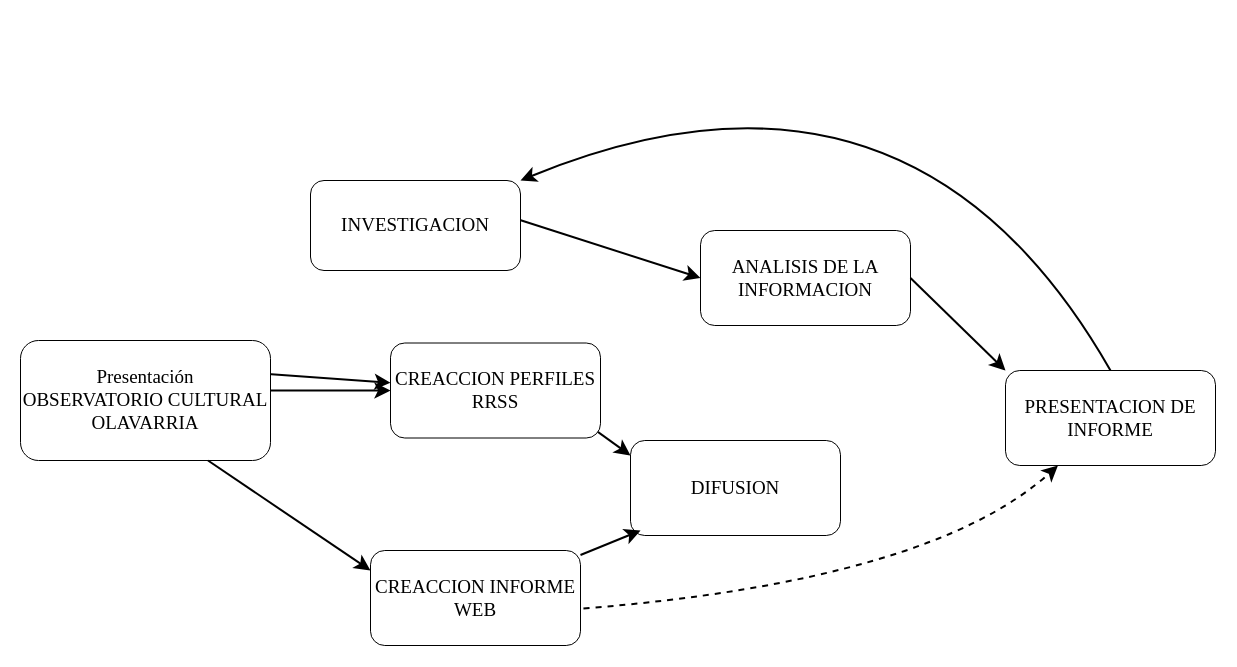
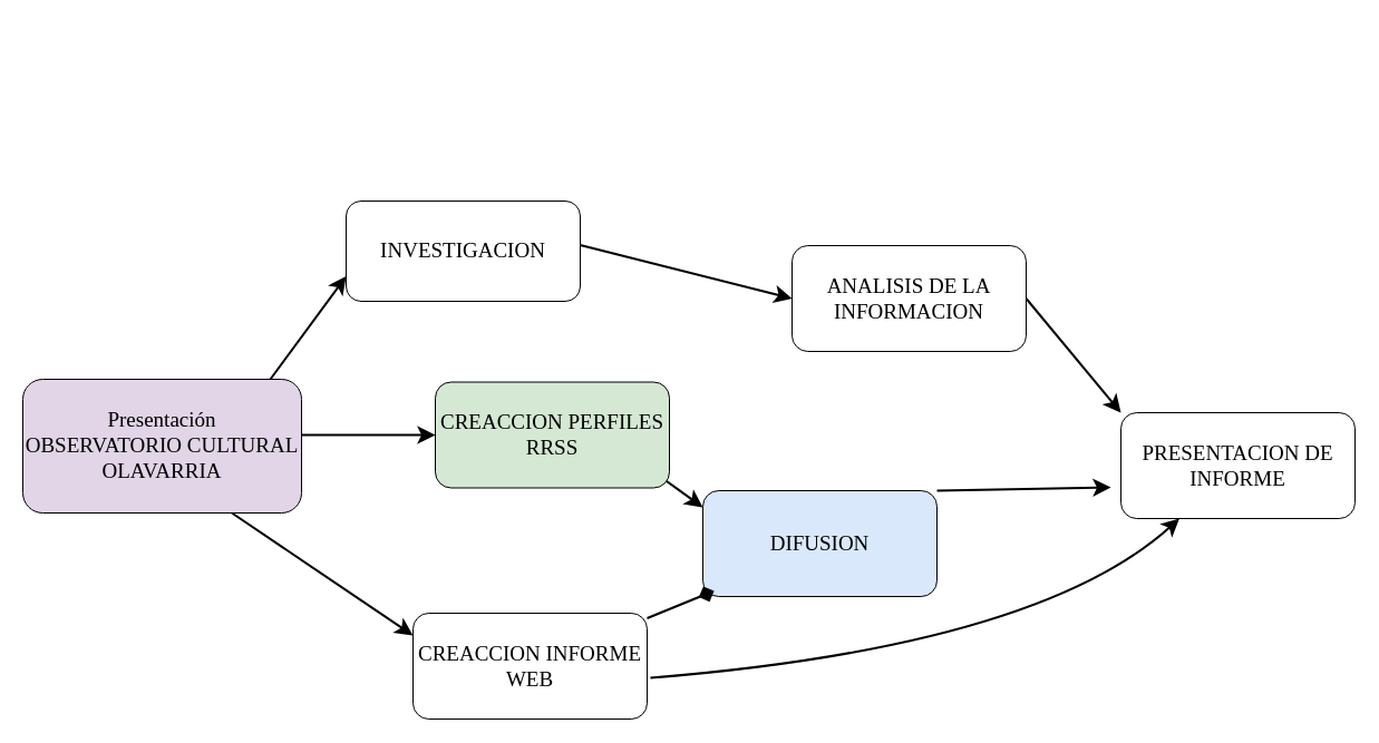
  <mxCell id="0" style=";html=1;" />
  <mxCell id="1" style=";html=1;" parent="0" />
- <mxCell id="2" style="edgeStyle=none;curved=1;html=1;startSize=10;endArrow=classic;endFill=1;endSize=10;strokeColor=#000000;strokeWidth=2;fontSize=12;exitX=0.8;exitY=0.25;exitDx=0;exitDy=0;exitPerimeter=0;" parent="1" source="7" target="10" edge="1"><mxGeometry relative="1" as="geometry"><mxPoint x="460" y="390" as="targetPoint" /></mxGeometry></mxCell>
+ <mxCell id="2" style="edgeStyle=none;curved=1;html=1;startSize=10;endArrow=classic;endFill=1;endSize=10;strokeColor=#000000;strokeWidth=2;fontSize=12;entryX=0;entryY=0.75;entryDx=0;entryDy=0;exitX=0.8;exitY=0.25;exitDx=0;exitDy=0;exitPerimeter=0;" parent="1" source="7" target="8" edge="1"><mxGeometry relative="1" as="geometry"><mxPoint x="460" y="390" as="targetPoint" /></mxGeometry></mxCell>
  <mxCell id="3" style="edgeStyle=none;curved=1;html=1;startSize=10;endFill=1;endSize=10;strokeWidth=2;fontSize=12;" parent="1" source="4" target="10" edge="1"><mxGeometry relative="1" as="geometry"><mxPoint x="450" y="550" as="targetPoint" /></mxGeometry></mxCell>
  <mxCell id="4" value="Presentacion Observatorio Cultural" style="ellipse;whiteSpace=wrap;html=1;rounded=0;shadow=1;strokeWidth=4;fontSize=30;align=center;fillColor=#f5f5f5;fontColor=#333333;strokeColor=#666666;" parent="1" vertex="1"><mxGeometry x="30" y="350" width="210" height="80" as="geometry" /></mxCell>
  <mxCell id="5" style="edgeStyle=none;curved=1;html=1;startSize=10;endFill=1;endSize=10;strokeWidth=2;fontSize=12;entryX=0;entryY=0.158;entryDx=0;entryDy=0;entryPerimeter=0;" parent="1" target="13" edge="1"><mxGeometry relative="1" as="geometry"><mxPoint x="540" y="390" as="sourcePoint" /><mxPoint x="670" y="390" as="targetPoint" /></mxGeometry></mxCell>
  <mxCell id="6" style="edgeStyle=none;curved=1;html=1;startSize=10;endFill=1;endSize=10;strokeWidth=2;fontSize=12;exitX=0.99;exitY=0.433;exitDx=0;exitDy=0;exitPerimeter=0;entryX=0;entryY=0.5;entryDx=0;entryDy=0;" parent="1" source="8" target="9" edge="1"><mxGeometry relative="1" as="geometry"><mxPoint x="670" y="170" as="targetPoint" /></mxGeometry></mxCell>
- <mxCell id="7" value="&lt;font face=&quot;Verdana&quot;&gt;&lt;span style=&quot;font-size: 19px&quot;&gt;Presentación&lt;/span&gt;&lt;br&gt;&lt;span style=&quot;font-size: 19px&quot;&gt;OBSERVATORIO CULTURAL OLAVARRIA&lt;/span&gt;&lt;/font&gt;" style="rounded=1;whiteSpace=wrap;html=1;" vertex="1" parent="1"><mxGeometry x="20" y="340" width="250" height="120" as="geometry" /></mxCell>
+ <mxCell id="7" value="&lt;font face=&quot;Verdana&quot;&gt;&lt;span style=&quot;font-size: 19px&quot;&gt;Presentación&lt;/span&gt;&lt;br&gt;&lt;span style=&quot;font-size: 19px&quot;&gt;OBSERVATORIO CULTURAL OLAVARRIA&lt;/span&gt;&lt;/font&gt;" style="rounded=1;whiteSpace=wrap;html=1;fillColor=#e1d5e7;" vertex="1" parent="1"><mxGeometry x="20" y="340" width="250" height="120" as="geometry" /></mxCell>
  <mxCell id="8" value="INVESTIGACION" style="rounded=1;whiteSpace=wrap;html=1;fontFamily=Verdana;fontSize=19;" vertex="1" parent="1"><mxGeometry x="310" y="180" width="210" height="90" as="geometry" /></mxCell>
- <mxCell id="9" value="ANALISIS DE LA INFORMACION" style="rounded=1;whiteSpace=wrap;html=1;fontFamily=Verdana;fontSize=19;" vertex="1" parent="1"><mxGeometry x="700" y="230" width="210" height="95" as="geometry" /></mxCell>
- <mxCell id="10" value="CREACCION PERFILES RRSS" style="rounded=1;whiteSpace=wrap;html=1;fontFamily=Verdana;fontSize=19;" vertex="1" parent="1"><mxGeometry x="390" y="342.5" width="210" height="95" as="geometry" /></mxCell>
+ <mxCell id="9" value="ANALISIS DE LA INFORMACION" style="rounded=1;whiteSpace=wrap;html=1;fontFamily=Verdana;fontSize=19;" vertex="1" parent="1"><mxGeometry x="710" y="220" width="210" height="95" as="geometry" /></mxCell>
+ <mxCell id="10" value="CREACCION PERFILES RRSS" style="rounded=1;whiteSpace=wrap;html=1;fontFamily=Verdana;fontSize=19;fillColor=#d5e8d4;" vertex="1" parent="1"><mxGeometry x="390" y="342.5" width="210" height="95" as="geometry" /></mxCell>
  <mxCell id="11" value="CREACCION INFORME WEB" style="rounded=1;whiteSpace=wrap;html=1;fontFamily=Verdana;fontSize=19;" vertex="1" parent="1"><mxGeometry x="370" y="550" width="210" height="95" as="geometry" /></mxCell>
  <mxCell id="12" style="edgeStyle=none;curved=1;html=1;startSize=10;endFill=1;endSize=10;strokeWidth=2;fontSize=12;exitX=0.75;exitY=1;exitDx=0;exitDy=0;" edge="1" parent="1" source="7"><mxGeometry relative="1" as="geometry"><mxPoint x="250" y="400" as="sourcePoint" /><mxPoint x="370" y="570" as="targetPoint" /></mxGeometry></mxCell>
- <mxCell id="13" value="DIFUSION" style="rounded=1;whiteSpace=wrap;html=1;fontFamily=Verdana;fontSize=19;" vertex="1" parent="1"><mxGeometry x="630" y="440" width="210" height="95" as="geometry" /></mxCell>
+ <mxCell id="13" value="DIFUSION" style="rounded=1;whiteSpace=wrap;html=1;fontFamily=Verdana;fontSize=19;fillColor=#dae8fc;" vertex="1" parent="1"><mxGeometry x="630" y="440" width="210" height="95" as="geometry" /></mxCell>
  <mxCell id="14" value="PRESENTACION DE INFORME" style="rounded=1;whiteSpace=wrap;html=1;fontFamily=Verdana;fontSize=19;" vertex="1" parent="1"><mxGeometry x="1005" y="370" width="210" height="95" as="geometry" /></mxCell>
  <mxCell id="15" style="edgeStyle=none;curved=1;html=1;startSize=10;endFill=1;endSize=10;strokeWidth=2;fontSize=12;exitX=1;exitY=0.5;exitDx=0;exitDy=0;entryX=0;entryY=0;entryDx=0;entryDy=0;" edge="1" parent="1" source="9" target="14"><mxGeometry relative="1" as="geometry"><mxPoint x="607.9" y="228.97" as="sourcePoint" /><mxPoint x="680" y="227.5" as="targetPoint" /></mxGeometry></mxCell>
- <mxCell id="16" style="edgeStyle=none;curved=1;html=1;startSize=10;endFill=1;endSize=10;strokeWidth=2;fontSize=12;entryX=0.048;entryY=0.947;entryDx=0;entryDy=0;entryPerimeter=0;" edge="1" parent="1" source="11" target="13"><mxGeometry relative="1" as="geometry"><mxPoint x="550" y="400" as="sourcePoint" /><mxPoint x="637.06" y="459.025" as="targetPoint" /></mxGeometry></mxCell>
- <mxCell id="17" style="edgeStyle=none;curved=1;html=1;startSize=10;endFill=1;endSize=10;strokeWidth=2;fontSize=12;exitX=1.014;exitY=0.611;exitDx=0;exitDy=0;entryX=0.25;entryY=1;entryDx=0;entryDy=0;exitPerimeter=0;dashed=1;" edge="1" parent="1" source="11" target="14"><mxGeometry relative="1" as="geometry"><mxPoint x="890" y="227.5" as="sourcePoint" /><mxPoint x="1040" y="350" as="targetPoint" /><Array as="points"><mxPoint x="930" y="580" /></Array></mxGeometry></mxCell>
- <mxCell id="19" style="edgeStyle=none;curved=1;html=1;startSize=10;endFill=1;endSize=10;strokeWidth=2;fontSize=12;entryX=1;entryY=0;entryDx=0;entryDy=0;exitX=0.5;exitY=0;exitDx=0;exitDy=0;" edge="1" parent="1" source="14" target="8"><mxGeometry relative="1" as="geometry"><mxPoint x="1320" y="110" as="sourcePoint" /><mxPoint x="1040" y="350" as="targetPoint" /><Array as="points"><mxPoint x="910" y="20" /></Array></mxGeometry></mxCell>
+ <mxCell id="16" style="edgeStyle=none;curved=1;html=1;startSize=10;endFill=1;endSize=10;strokeWidth=2;fontSize=12;entryX=0.048;entryY=0.947;entryDx=0;entryDy=0;entryPerimeter=0;endArrow=diamond;" edge="1" parent="1" source="11" target="13"><mxGeometry relative="1" as="geometry"><mxPoint x="550" y="400" as="sourcePoint" /><mxPoint x="637.06" y="459.025" as="targetPoint" /></mxGeometry></mxCell>
+ <mxCell id="17" style="edgeStyle=none;curved=1;html=1;startSize=10;endFill=1;endSize=10;strokeWidth=2;fontSize=12;exitX=1.014;exitY=0.611;exitDx=0;exitDy=0;entryX=0.25;entryY=1;entryDx=0;entryDy=0;exitPerimeter=0;" edge="1" parent="1" source="11" target="14"><mxGeometry relative="1" as="geometry"><mxPoint x="890" y="227.5" as="sourcePoint" /><mxPoint x="1040" y="350" as="targetPoint" /><Array as="points"><mxPoint x="930" y="580" /></Array></mxGeometry></mxCell>
+ <mxCell id="18" style="edgeStyle=none;curved=1;html=1;startSize=10;endFill=1;endSize=10;strokeWidth=2;fontSize=12;exitX=1;exitY=0;exitDx=0;exitDy=0;entryX=-0.043;entryY=0.705;entryDx=0;entryDy=0;entryPerimeter=0;" edge="1" parent="1" source="13" target="14"><mxGeometry relative="1" as="geometry"><mxPoint x="890" y="227.5" as="sourcePoint" /><mxPoint x="1040" y="350" as="targetPoint" /></mxGeometry></mxCell>
